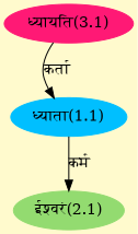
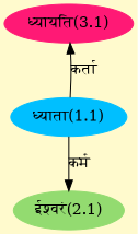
  digraph {
    bgcolor=lemonchiffon1
    compound=true
    rankdir=BT
    node [style=filled]
    edge [dir=back]
    n1 [color="#00BFFF" label="ध्याता(1.1)"]
    n2 [color="#FF1975" label="ध्यायति(3.1)"]
    n3 [color="#93DB70" label="ईश्वरं(2.1)"]
-   n1 -> n2 [label="कर्ता"]
+   n2 -> n1 [label="कर्ता"]
    n3 -> n1 [label="कर्म"]
  }
